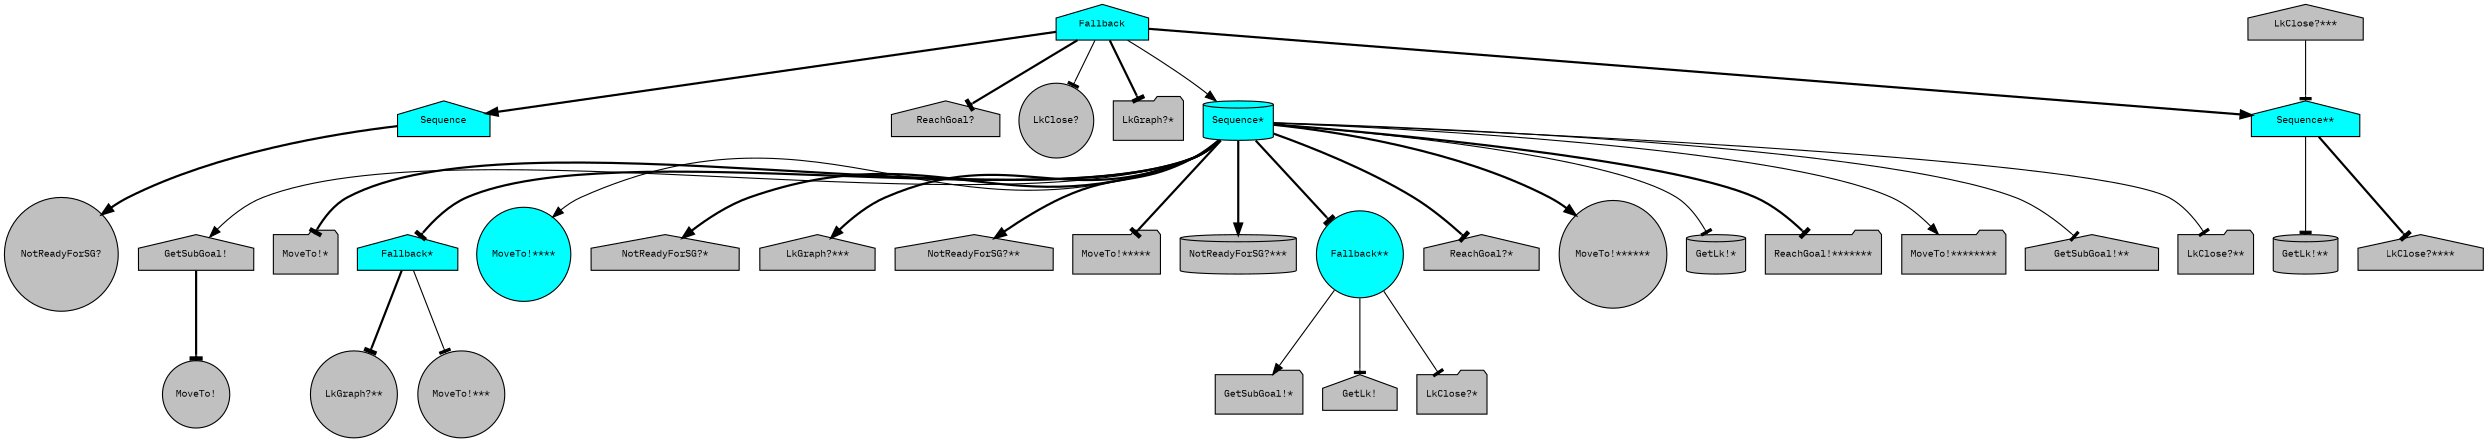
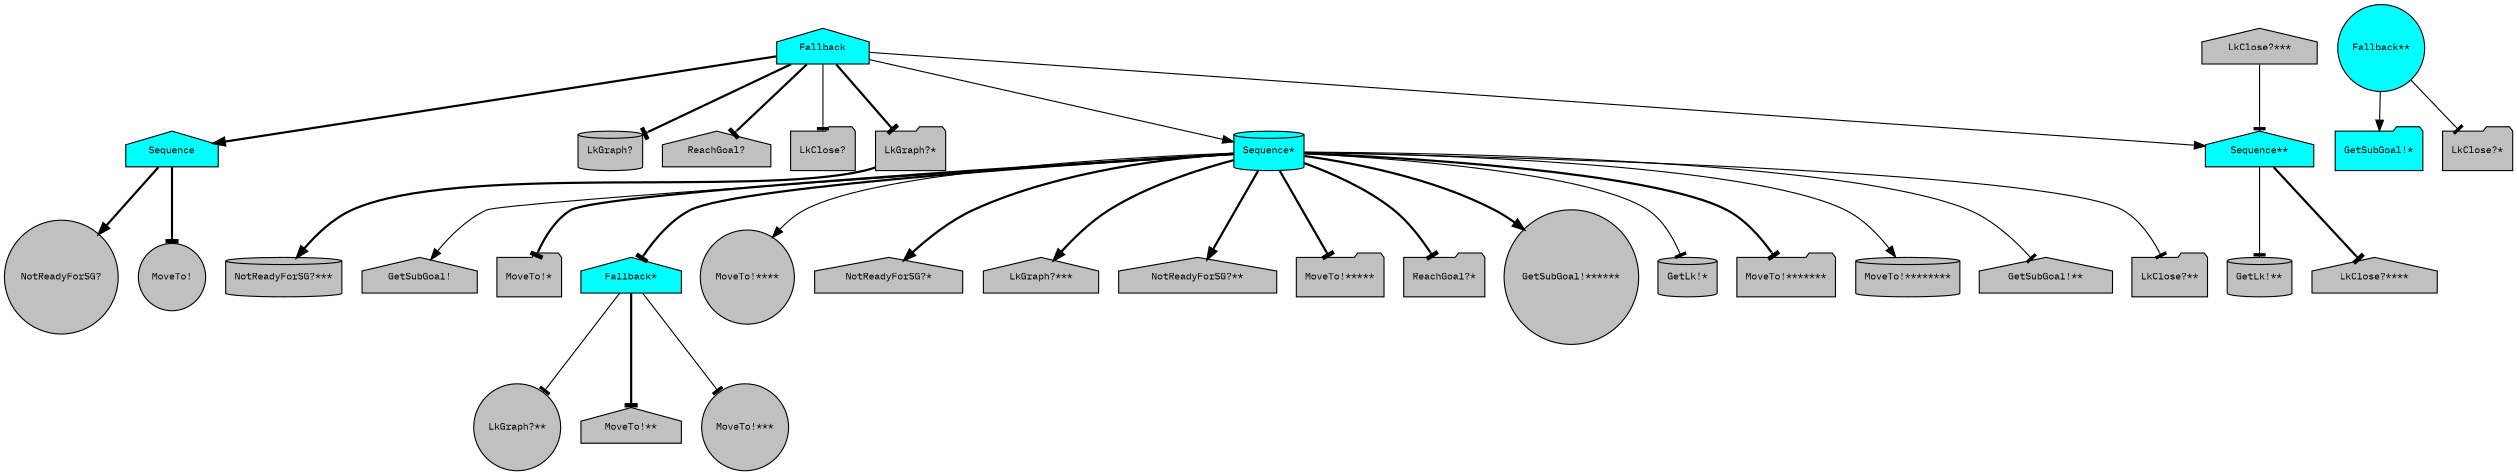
  digraph {
    fontname="IBM Plex Mono"
    ordering=out
    node [fillcolor=gray fontcolor=black fontname="IBM Plex Mono" fontsize=9 shape=house style=filled]
    edge [arrowhead=tee fontname="IBM Plex Mono" style=bold]
    n1 [fillcolor=cyan label=Fallback]
    n2 [fillcolor=cyan label=Sequence]
+   n3 [label="LkGraph?" shape=cylinder]
    n4 [label="ReachGoal?"]
-   n5 [label="LkClose?" shape=circle]
+   n5 [label="LkClose?" shape=folder]
    n6 [label="LkGraph?*" shape=folder]
    n7 [fillcolor=cyan label="Sequence*" shape=cylinder]
    n8 [fillcolor=cyan label="Sequence**"]
    n9 [label="NotReadyForSG?" shape=circle]
    n10 [label="MoveTo!" shape=circle]
    n11 [label="GetSubGoal!"]
    n12 [label="MoveTo!*" shape=folder]
    n13 [fillcolor=cyan label="Fallback*"]
-   n14 [fillcolor=cyan label="MoveTo!****" shape=circle]
+   n14 [label="MoveTo!****" shape=circle]
    n15 [label="NotReadyForSG?*"]
    n16 [label="LkGraph?***"]
    n17 [label="NotReadyForSG?**"]
    n18 [label="MoveTo!*****" shape=folder]
    n19 [label="NotReadyForSG?***" shape=cylinder]
    n20 [fillcolor=cyan label="Fallback**" shape=circle]
-   n21 [label="ReachGoal?*"]
-   n22 [label="MoveTo!******" shape=circle]
+   n21 [label="ReachGoal?*" shape=folder]
+   n22 [label="GetSubGoal!******" shape=circle]
    n23 [label="GetLk!*" shape=cylinder]
-   n24 [label="ReachGoal!*******" shape=folder]
-   n25 [label="MoveTo!********" shape=folder]
+   n24 [label="MoveTo!*******" shape=folder]
+   n25 [label="MoveTo!********" shape=cylinder]
    n26 [label="GetSubGoal!**"]
    n27 [label="LkClose?**" shape=folder]
    n28 [label="GetLk!**" shape=cylinder]
    n29 [label="LkClose?****"]
    n30 [label="LkGraph?**" shape=circle]
+   n31 [label="MoveTo!**"]
    n32 [label="MoveTo!***" shape=circle]
-   n33 [label="GetSubGoal!*" shape=folder]
-   n34 [label="GetLk!"]
+   n33 [fillcolor=cyan label="GetSubGoal!*" shape=folder]
    n35 [label="LkClose?*" shape=folder]
    n36 [label="LkClose?***"]
    n1 -> n2 [arrowhead=normal]
+   n1 -> n3
    n1 -> n4
    n1 -> n5 [style=solid]
    n1 -> n6
    n1 -> n7 [arrowhead=normal style=solid]
-   n1 -> n8 [arrowhead=normal]
+   n1 -> n8 [arrowhead=normal style=solid]
    n2 -> n9 [arrowhead=normal]
-   n11 -> n10
+   n2 -> n10
    n7 -> n11 [arrowhead=normal style=solid]
    n7 -> n12
    n7 -> n13
    n7 -> n14 [arrowhead=normal style=solid]
    n7 -> n15 [arrowhead=normal]
    n7 -> n16 [arrowhead=normal]
    n7 -> n17 [arrowhead=normal]
    n7 -> n18
-   n7 -> n19 [arrowhead=normal]
-   n7 -> n20
+   n6 -> n19 [arrowhead=normal]
    n7 -> n21
    n7 -> n22 [arrowhead=normal]
    n7 -> n23 [style=solid]
    n7 -> n24
    n7 -> n25 [arrowhead=normal style=solid]
    n7 -> n26 [style=solid]
    n7 -> n27 [style=solid]
    n8 -> n28 [style=solid]
    n8 -> n29
-   n13 -> n30
+   n13 -> n30 [style=solid]
+   n13 -> n31
    n13 -> n32 [style=solid]
    n20 -> n33 [arrowhead=normal style=solid]
-   n20 -> n34 [style=solid]
    n20 -> n35 [style=solid]
    n36 -> n8 [style=solid]
  }
